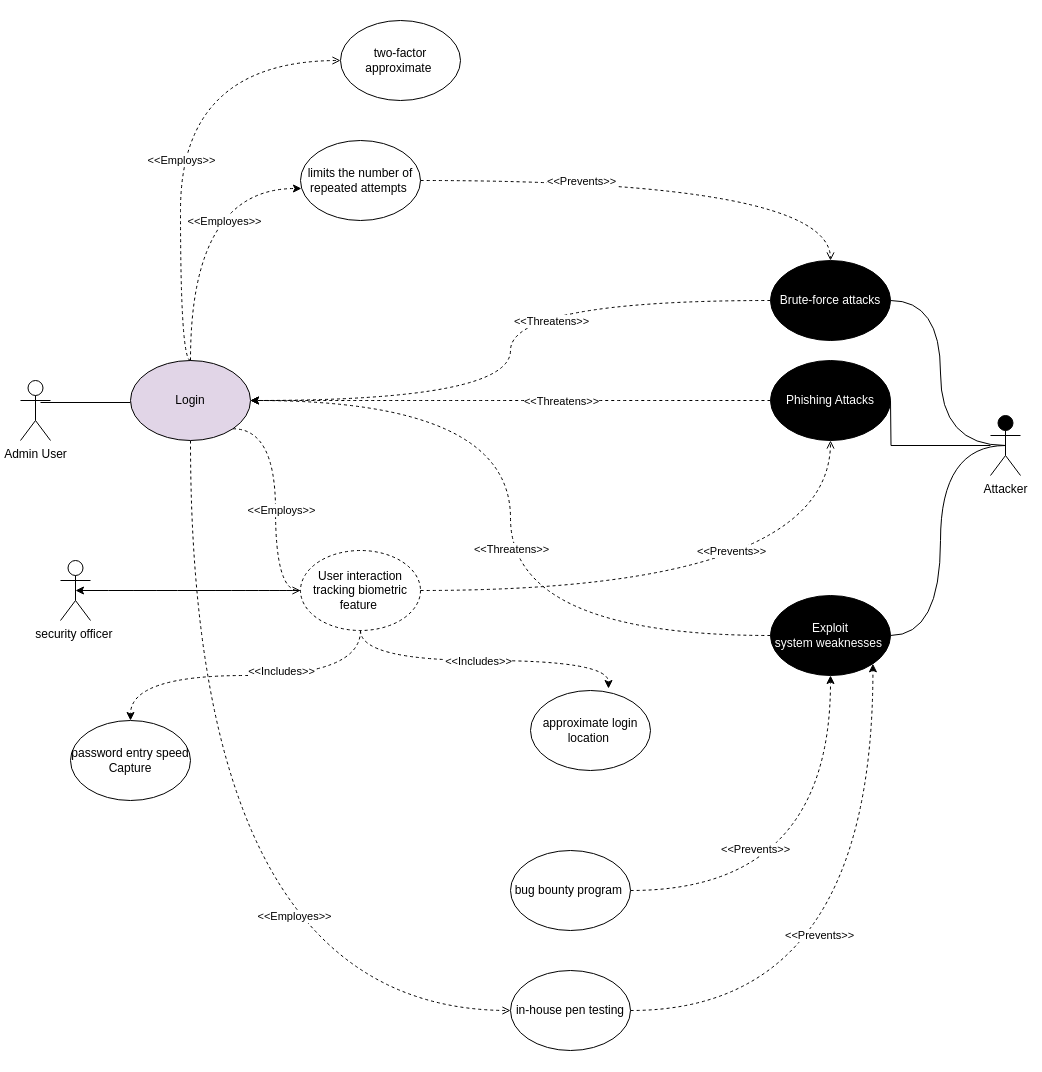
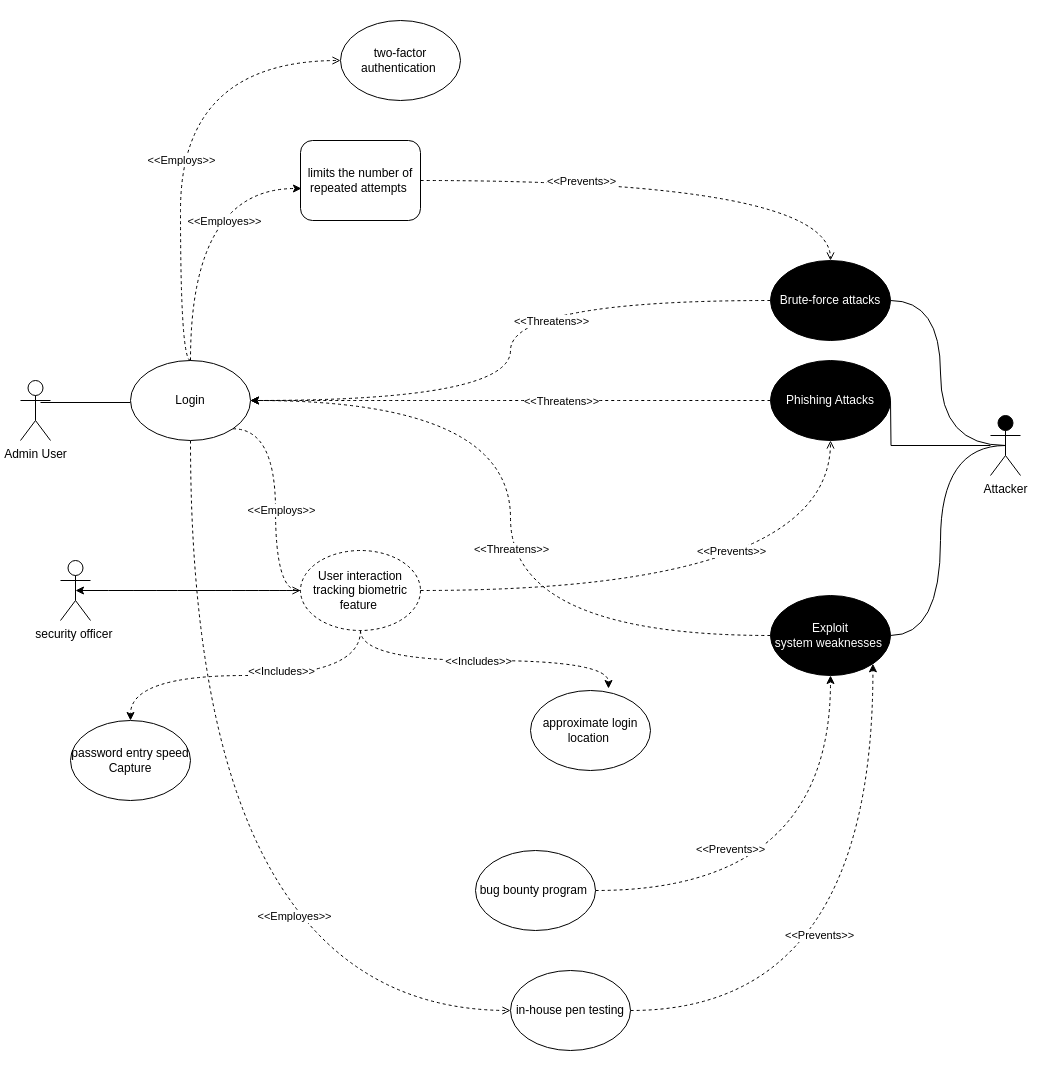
  <mxCell id="0" />
  <mxCell id="1" parent="0" />
  <mxCell id="2" value="security officer&amp;nbsp;" style="shape=umlActor;verticalLabelPosition=bottom;verticalAlign=top;html=1;outlineConnect=0;fillColor=#FFFFFF;" vertex="1" parent="1"><mxGeometry x="60" y="560" width="30" height="60" as="geometry" /></mxCell>
  <mxCell id="3" value="" style="endArrow=none;html=1;" edge="1" parent="1"><mxGeometry width="50" height="50" relative="1" as="geometry"><mxPoint x="40" y="402" as="sourcePoint" /><mxPoint x="130" y="402" as="targetPoint" /></mxGeometry></mxCell>
  <mxCell id="4" style="edgeStyle=orthogonalEdgeStyle;rounded=1;orthogonalLoop=1;jettySize=auto;html=1;entryX=0;entryY=0.5;entryDx=0;entryDy=0;dashed=1;strokeWidth=1;endFill=0;endArrow=open;curved=1;exitX=0.5;exitY=0;exitDx=0;exitDy=0;" edge="1" parent="1" source="8" target="14"><mxGeometry relative="1" as="geometry"><Array as="points"><mxPoint x="180" y="360" /><mxPoint x="180" y="60" /></Array></mxGeometry></mxCell>
  <mxCell id="5" value="&amp;lt;&amp;lt;Employs&amp;gt;&amp;gt;" style="edgeLabel;html=1;align=center;verticalAlign=middle;resizable=0;points=[];" vertex="1" connectable="0" parent="4"><mxGeometry x="-0.351" y="-26" relative="1" as="geometry"><mxPoint x="-26" y="-58" as="offset" /></mxGeometry></mxCell>
  <mxCell id="6" style="edgeStyle=orthogonalEdgeStyle;orthogonalLoop=1;jettySize=auto;html=1;exitX=0.5;exitY=1;exitDx=0;exitDy=0;entryX=0;entryY=0.5;entryDx=0;entryDy=0;curved=1;dashed=1;endArrow=open;" edge="1" parent="1" source="8" target="46"><mxGeometry relative="1" as="geometry" /></mxCell>
  <mxCell id="7" value="&amp;lt;&amp;lt;Employes&amp;gt;&amp;gt;" style="edgeLabel;html=1;align=center;verticalAlign=middle;resizable=0;points=[];" vertex="1" connectable="0" parent="6"><mxGeometry x="0.513" y="95" relative="1" as="geometry"><mxPoint as="offset" /></mxGeometry></mxCell>
- <mxCell id="8" value="Login" style="ellipse;whiteSpace=wrap;html=1;fillColor=#e1d5e7;" vertex="1" parent="1"><mxGeometry x="130" y="360" width="120" height="80" as="geometry" /></mxCell>
+ <mxCell id="8" value="Login" style="ellipse;whiteSpace=wrap;html=1;fillColor=#FFFFFF;" vertex="1" parent="1"><mxGeometry x="130" y="360" width="120" height="80" as="geometry" /></mxCell>
  <mxCell id="9" style="edgeStyle=orthogonalEdgeStyle;orthogonalLoop=1;jettySize=auto;html=1;exitX=0.5;exitY=1;exitDx=0;exitDy=0;entryX=0.5;entryY=0;entryDx=0;entryDy=0;curved=1;dashed=1;" edge="1" parent="1" source="11" target="24"><mxGeometry relative="1" as="geometry" /></mxCell>
  <mxCell id="10" value="&amp;lt;&amp;lt;Includes&amp;gt;&amp;gt;" style="edgeLabel;html=1;align=center;verticalAlign=middle;resizable=0;points=[];" vertex="1" connectable="0" parent="9"><mxGeometry x="0.15" y="-3" relative="1" as="geometry"><mxPoint x="59" y="-2" as="offset" /></mxGeometry></mxCell>
  <mxCell id="11" value="User interaction&lt;br/&gt;tracking biometric feature&amp;nbsp;" style="ellipse;whiteSpace=wrap;html=1;fillColor=#FFFFFF;dashed=1;" vertex="1" parent="1"><mxGeometry x="300" y="550" width="120" height="80" as="geometry" /></mxCell>
  <mxCell id="12" value="" style="endArrow=open;dashed=1;html=1;entryX=0;entryY=0.5;entryDx=0;entryDy=0;edgeStyle=orthogonalEdgeStyle;curved=1;endFill=0;strokeWidth=1;exitX=1;exitY=1;exitDx=0;exitDy=0;" edge="1" parent="1" source="8" target="11"><mxGeometry width="50" height="50" relative="1" as="geometry"><mxPoint x="110" y="530" as="sourcePoint" /><mxPoint x="100" y="510" as="targetPoint" /></mxGeometry></mxCell>
  <mxCell id="13" value="&amp;lt;&amp;lt;Employs&amp;gt;&amp;gt;" style="edgeLabel;html=1;align=center;verticalAlign=middle;resizable=0;points=[];" vertex="1" connectable="0" parent="12"><mxGeometry x="0.165" y="21" relative="1" as="geometry"><mxPoint x="-16" y="-10" as="offset" /></mxGeometry></mxCell>
- <mxCell id="14" value="two-factor&lt;br/&gt;approximate&amp;nbsp;" style="ellipse;whiteSpace=wrap;html=1;" vertex="1" parent="1"><mxGeometry x="340" y="20" width="120" height="80" as="geometry" /></mxCell>
+ <mxCell id="14" value="two-factor&lt;br/&gt;authentication&amp;nbsp;" style="ellipse;whiteSpace=wrap;html=1;" vertex="1" parent="1"><mxGeometry x="340" y="20" width="120" height="80" as="geometry" /></mxCell>
  <mxCell id="15" style="edgeStyle=orthogonalEdgeStyle;rounded=0;orthogonalLoop=1;jettySize=auto;html=1;entryX=1;entryY=0.5;entryDx=0;entryDy=0;endArrow=none;endFill=0;" edge="1" parent="1" source="18"><mxGeometry relative="1" as="geometry"><mxPoint x="890" y="400" as="targetPoint" /></mxGeometry></mxCell>
  <mxCell id="16" style="edgeStyle=orthogonalEdgeStyle;orthogonalLoop=1;jettySize=auto;html=1;exitX=0.5;exitY=0.5;exitDx=0;exitDy=0;exitPerimeter=0;entryX=1;entryY=0.5;entryDx=0;entryDy=0;curved=1;endArrow=none;endFill=0;" edge="1" parent="1" source="18" target="32"><mxGeometry relative="1" as="geometry" /></mxCell>
  <mxCell id="17" style="edgeStyle=orthogonalEdgeStyle;orthogonalLoop=1;jettySize=auto;html=1;exitX=0.5;exitY=0.5;exitDx=0;exitDy=0;exitPerimeter=0;entryX=1;entryY=0.5;entryDx=0;entryDy=0;curved=1;endArrow=none;endFill=0;" edge="1" parent="1" source="18" target="40"><mxGeometry relative="1" as="geometry" /></mxCell>
  <mxCell id="18" value="Attacker" style="shape=umlActor;verticalLabelPosition=bottom;verticalAlign=top;html=1;outlineConnect=0;fillColor=#000000;" vertex="1" parent="1"><mxGeometry x="990" y="415" width="30" height="60" as="geometry" /></mxCell>
  <mxCell id="19" style="edgeStyle=orthogonalEdgeStyle;curved=1;rounded=0;orthogonalLoop=1;jettySize=auto;html=1;entryX=1;entryY=0.5;entryDx=0;entryDy=0;dashed=1;endArrow=open;endFill=0;strokeWidth=1;" edge="1" parent="1" source="21"><mxGeometry relative="1" as="geometry"><mxPoint x="250" y="400" as="targetPoint" /></mxGeometry></mxCell>
  <mxCell id="20" value="&amp;lt;&amp;lt;Threatens&amp;gt;&amp;gt;" style="edgeLabel;html=1;align=center;verticalAlign=middle;resizable=0;points=[];" vertex="1" connectable="0" parent="19"><mxGeometry x="0.114" y="1" relative="1" as="geometry"><mxPoint x="80" y="-1" as="offset" /></mxGeometry></mxCell>
  <mxCell id="21" value="Phishing Attacks" style="ellipse;whiteSpace=wrap;html=1;fillColor=#000000;fontColor=#FFFFFF;" vertex="1" parent="1"><mxGeometry x="770" y="360" width="120" height="80" as="geometry" /></mxCell>
  <mxCell id="22" style="edgeStyle=orthogonalEdgeStyle;curved=1;rounded=0;orthogonalLoop=1;jettySize=auto;html=1;dashed=1;endArrow=open;endFill=0;strokeWidth=1;exitX=1;exitY=0.5;exitDx=0;exitDy=0;entryX=0.5;entryY=1;entryDx=0;entryDy=0;" edge="1" parent="1" source="11" target="21"><mxGeometry relative="1" as="geometry"><mxPoint x="360" y="470" as="targetPoint" /><mxPoint x="370" y="540" as="sourcePoint" /></mxGeometry></mxCell>
  <mxCell id="23" value="&amp;lt;&amp;lt;Prevents&amp;gt;&amp;gt;" style="edgeLabel;html=1;align=center;verticalAlign=middle;resizable=0;points=[];" vertex="1" connectable="0" parent="22"><mxGeometry x="-0.229" y="23" relative="1" as="geometry"><mxPoint x="94" y="-17" as="offset" /></mxGeometry></mxCell>
  <mxCell id="24" value="password entry speed Capture" style="ellipse;whiteSpace=wrap;html=1;fillColor=#FFFFFF;" vertex="1" parent="1"><mxGeometry x="70" y="720" width="120" height="80" as="geometry" /></mxCell>
  <mxCell id="25" value="approximate login location&amp;nbsp;" style="ellipse;whiteSpace=wrap;html=1;fillColor=#FFFFFF;" vertex="1" parent="1"><mxGeometry x="530" y="690" width="120" height="80" as="geometry" /></mxCell>
  <mxCell id="26" style="edgeStyle=orthogonalEdgeStyle;orthogonalLoop=1;jettySize=auto;html=1;exitX=0.5;exitY=1;exitDx=0;exitDy=0;entryX=0.65;entryY=-0.025;entryDx=0;entryDy=0;entryPerimeter=0;curved=1;dashed=1;" edge="1" parent="1" source="11" target="25"><mxGeometry relative="1" as="geometry" /></mxCell>
  <mxCell id="27" value="&amp;lt;&amp;lt;Includes&amp;gt;&amp;gt;" style="edgeLabel;html=1;align=center;verticalAlign=middle;resizable=0;points=[];" vertex="1" connectable="0" parent="26"><mxGeometry x="-0.042" relative="1" as="geometry"><mxPoint as="offset" /></mxGeometry></mxCell>
  <mxCell id="28" value="Admin User" style="shape=umlActor;verticalLabelPosition=bottom;verticalAlign=top;html=1;outlineConnect=0;fillColor=#FFFFFF;" vertex="1" parent="1"><mxGeometry x="20" y="380" width="30" height="60" as="geometry" /></mxCell>
  <mxCell id="29" style="edgeStyle=orthogonalEdgeStyle;orthogonalLoop=1;jettySize=auto;html=1;exitX=0;exitY=0.5;exitDx=0;exitDy=0;entryX=0.5;entryY=0.5;entryDx=0;entryDy=0;entryPerimeter=0;curved=1;" edge="1" parent="1" source="11" target="2"><mxGeometry relative="1" as="geometry" /></mxCell>
  <mxCell id="30" style="edgeStyle=orthogonalEdgeStyle;orthogonalLoop=1;jettySize=auto;html=1;exitX=0;exitY=0.5;exitDx=0;exitDy=0;entryX=1;entryY=0.5;entryDx=0;entryDy=0;curved=1;dashed=1;" edge="1" parent="1" source="32" target="8"><mxGeometry relative="1" as="geometry" /></mxCell>
  <mxCell id="31" value="&amp;lt;&amp;lt;Threatens&amp;gt;&amp;gt;" style="edgeLabel;html=1;align=center;verticalAlign=middle;resizable=0;points=[];" vertex="1" connectable="0" parent="30"><mxGeometry x="-0.131" y="14" relative="1" as="geometry"><mxPoint x="26" y="11" as="offset" /></mxGeometry></mxCell>
  <mxCell id="32" value="Brute-force attacks" style="ellipse;whiteSpace=wrap;html=1;fillColor=#000000;fontColor=#FFFFFF;" vertex="1" parent="1"><mxGeometry x="770" y="260" width="120" height="80" as="geometry" /></mxCell>
  <mxCell id="33" style="edgeStyle=orthogonalEdgeStyle;orthogonalLoop=1;jettySize=auto;html=1;exitX=1;exitY=0.5;exitDx=0;exitDy=0;entryX=0.5;entryY=0;entryDx=0;entryDy=0;curved=1;dashed=1;endArrow=open;" edge="1" parent="1" source="35" target="32"><mxGeometry relative="1" as="geometry" /></mxCell>
  <mxCell id="34" value="&amp;lt;&amp;lt;Prevents&amp;gt;&amp;gt;" style="edgeLabel;html=1;align=center;verticalAlign=middle;resizable=0;points=[];" vertex="1" connectable="0" parent="33"><mxGeometry x="-0.171" y="-12" relative="1" as="geometry"><mxPoint x="-43" y="-12" as="offset" /></mxGeometry></mxCell>
- <mxCell id="35" value="limits the number of repeated attempts&amp;nbsp;" style="ellipse;whiteSpace=wrap;html=1;" vertex="1" parent="1"><mxGeometry x="300" y="140" width="120" height="80" as="geometry" /></mxCell>
+ <mxCell id="35" value="limits the number of repeated attempts&amp;nbsp;" style="whiteSpace=wrap;html=1;rounded=1;" vertex="1" parent="1"><mxGeometry x="300" y="140" width="120" height="80" as="geometry" /></mxCell>
  <mxCell id="36" style="edgeStyle=orthogonalEdgeStyle;orthogonalLoop=1;jettySize=auto;html=1;exitX=0.5;exitY=0;exitDx=0;exitDy=0;entryX=0.008;entryY=0.6;entryDx=0;entryDy=0;entryPerimeter=0;curved=1;dashed=1;" edge="1" parent="1" source="8" target="35"><mxGeometry relative="1" as="geometry" /></mxCell>
  <mxCell id="37" value="&amp;lt;&amp;lt;Employes&amp;gt;&amp;gt;" style="edgeLabel;html=1;align=center;verticalAlign=middle;resizable=0;points=[];" vertex="1" connectable="0" parent="36"><mxGeometry x="-0.246" y="-33" relative="1" as="geometry"><mxPoint y="-33" as="offset" /></mxGeometry></mxCell>
  <mxCell id="38" style="edgeStyle=orthogonalEdgeStyle;orthogonalLoop=1;jettySize=auto;html=1;exitX=0;exitY=0.5;exitDx=0;exitDy=0;entryX=1;entryY=0.5;entryDx=0;entryDy=0;curved=1;dashed=1;" edge="1" parent="1" source="40" target="8"><mxGeometry relative="1" as="geometry" /></mxCell>
  <mxCell id="39" value="&amp;lt;&amp;lt;Threatens&amp;gt;&amp;gt;" style="edgeLabel;html=1;align=center;verticalAlign=middle;resizable=0;points=[];" vertex="1" connectable="0" parent="38"><mxGeometry x="-0.081" relative="1" as="geometry"><mxPoint as="offset" /></mxGeometry></mxCell>
  <mxCell id="40" value="Exploit system&amp;nbsp;weaknesses&amp;nbsp;" style="ellipse;whiteSpace=wrap;html=1;fillColor=#000000;fontColor=#FFFFFF;" vertex="1" parent="1"><mxGeometry x="770" y="595" width="120" height="80" as="geometry" /></mxCell>
  <mxCell id="41" style="edgeStyle=orthogonalEdgeStyle;orthogonalLoop=1;jettySize=auto;html=1;exitX=1;exitY=0.5;exitDx=0;exitDy=0;entryX=0.5;entryY=1;entryDx=0;entryDy=0;curved=1;dashed=1;" edge="1" parent="1" source="43" target="40"><mxGeometry relative="1" as="geometry" /></mxCell>
  <mxCell id="42" value="&amp;lt;&amp;lt;Prevents&amp;gt;&amp;gt;" style="edgeLabel;html=1;align=center;verticalAlign=middle;resizable=0;points=[];" vertex="1" connectable="0" parent="41"><mxGeometry x="-0.404" y="42" relative="1" as="geometry"><mxPoint as="offset" /></mxGeometry></mxCell>
- <mxCell id="43" value="bug bounty program&amp;nbsp;" style="ellipse;whiteSpace=wrap;html=1;fillColor=#FFFFFF;" vertex="1" parent="1"><mxGeometry x="510" y="850" width="120" height="80" as="geometry" /></mxCell>
+ <mxCell id="43" value="bug bounty program&amp;nbsp;" style="ellipse;whiteSpace=wrap;html=1;fillColor=#FFFFFF;" vertex="1" parent="1"><mxGeometry x="475" y="850" width="120" height="80" as="geometry" /></mxCell>
  <mxCell id="44" style="edgeStyle=orthogonalEdgeStyle;orthogonalLoop=1;jettySize=auto;html=1;exitX=1;exitY=0.5;exitDx=0;exitDy=0;entryX=1;entryY=1;entryDx=0;entryDy=0;curved=1;dashed=1;" edge="1" parent="1" source="46" target="40"><mxGeometry relative="1" as="geometry" /></mxCell>
  <mxCell id="45" value="&amp;lt;&amp;lt;Prevents&amp;gt;&amp;gt;" style="edgeLabel;html=1;align=center;verticalAlign=middle;resizable=0;points=[];" vertex="1" connectable="0" parent="44"><mxGeometry x="0.079" y="54" relative="1" as="geometry"><mxPoint as="offset" /></mxGeometry></mxCell>
  <mxCell id="46" value="in-house pen testing" style="ellipse;whiteSpace=wrap;html=1;fillColor=#FFFFFF;" vertex="1" parent="1"><mxGeometry x="510" y="970" width="120" height="80" as="geometry" /></mxCell>
